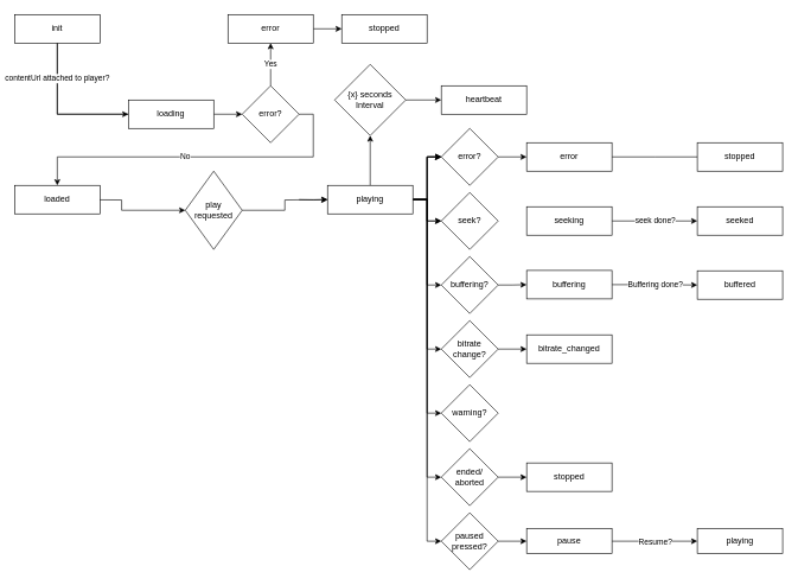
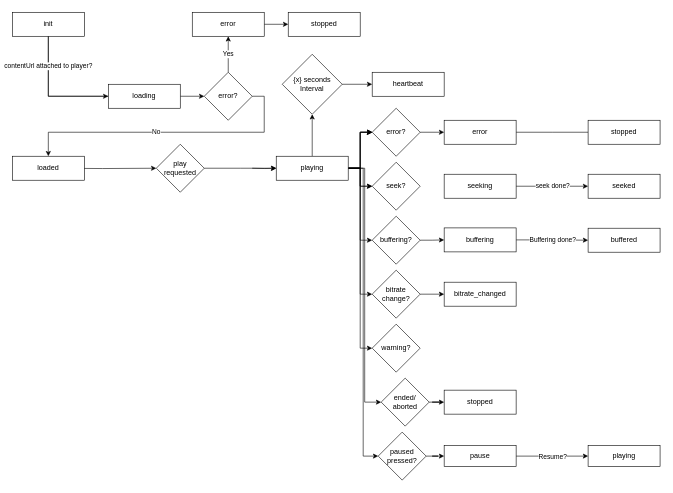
  <mxCell id="0" />
  <mxCell id="1" parent="0" />
  <mxCell id="2" value="" style="edgeStyle=orthogonalEdgeStyle;rounded=0;orthogonalLoop=1;jettySize=auto;html=1;" parent="1" source="3" target="6" edge="1"><mxGeometry relative="1" as="geometry"><Array as="points"><mxPoint x="80" y="160" /></Array></mxGeometry></mxCell>
  <mxCell id="3" value="&lt;div&gt;init&lt;/div&gt;" style="rounded=0;whiteSpace=wrap;html=1;" parent="1" vertex="1"><mxGeometry x="20" y="20" width="120" height="40" as="geometry" /></mxCell>
  <mxCell id="4" value="" style="edgeStyle=orthogonalEdgeStyle;rounded=0;orthogonalLoop=1;jettySize=auto;html=1;" parent="1" source="6" target="9" edge="1"><mxGeometry relative="1" as="geometry" /></mxCell>
  <mxCell id="5" value="contentUrl attached to player?" style="edgeStyle=orthogonalEdgeStyle;rounded=0;orthogonalLoop=1;jettySize=auto;html=1;endArrow=none;endFill=0;" parent="1" source="6" target="3" edge="1"><mxGeometry x="0.5" relative="1" as="geometry"><mxPoint as="offset" /></mxGeometry></mxCell>
  <mxCell id="6" value="&lt;div&gt;loading&lt;/div&gt;" style="rounded=0;whiteSpace=wrap;html=1;" parent="1" vertex="1"><mxGeometry x="180" y="140" width="120" height="40" as="geometry" /></mxCell>
  <mxCell id="7" value="Yes" style="edgeStyle=orthogonalEdgeStyle;rounded=0;orthogonalLoop=1;jettySize=auto;html=1;" parent="1" source="9" target="11" edge="1"><mxGeometry relative="1" as="geometry" /></mxCell>
  <mxCell id="8" value="No" style="edgeStyle=orthogonalEdgeStyle;rounded=0;orthogonalLoop=1;jettySize=auto;html=1;" parent="1" source="9" target="14" edge="1"><mxGeometry x="0.083" relative="1" as="geometry"><Array as="points"><mxPoint x="440" y="220" /><mxPoint x="80" y="220" /></Array><mxPoint as="offset" /></mxGeometry></mxCell>
  <mxCell id="9" value="error?" style="rhombus;whiteSpace=wrap;html=1;rounded=0;" parent="1" vertex="1"><mxGeometry x="340" y="120" width="80" height="80" as="geometry" /></mxCell>
  <mxCell id="10" value="" style="edgeStyle=orthogonalEdgeStyle;rounded=0;orthogonalLoop=1;jettySize=auto;html=1;" parent="1" source="11" target="12" edge="1"><mxGeometry relative="1" as="geometry" /></mxCell>
  <mxCell id="11" value="error" style="whiteSpace=wrap;html=1;rounded=0;" parent="1" vertex="1"><mxGeometry x="320" y="20" width="120" height="40" as="geometry" /></mxCell>
  <mxCell id="12" value="&lt;div&gt;stopped&lt;/div&gt;" style="whiteSpace=wrap;html=1;rounded=0;" parent="1" vertex="1"><mxGeometry x="480" y="20" width="120" height="40" as="geometry" /></mxCell>
  <mxCell id="13" value="" style="edgeStyle=orthogonalEdgeStyle;rounded=0;orthogonalLoop=1;jettySize=auto;html=1;" parent="1" target="16" edge="1"><mxGeometry relative="1" as="geometry"><mxPoint x="80" y="280" as="sourcePoint" /></mxGeometry></mxCell>
  <mxCell id="14" value="&lt;div&gt;loaded&lt;/div&gt;" style="whiteSpace=wrap;html=1;rounded=0;" parent="1" vertex="1"><mxGeometry x="20" y="260" width="120" height="40" as="geometry" /></mxCell>
  <mxCell id="15" value="" style="edgeStyle=orthogonalEdgeStyle;rounded=0;orthogonalLoop=1;jettySize=auto;html=1;" parent="1" source="16" edge="1"><mxGeometry relative="1" as="geometry"><mxPoint x="460" y="280" as="targetPoint" /></mxGeometry></mxCell>
- <mxCell id="16" value="play&lt;br&gt;requested" style="rhombus;whiteSpace=wrap;html=1;rounded=0;" parent="1" vertex="1"><mxGeometry x="260" y="240" width="80" height="110" as="geometry" /></mxCell>
+ <mxCell id="16" value="play&lt;br&gt;requested" style="rhombus;whiteSpace=wrap;html=1;rounded=0;" parent="1" vertex="1"><mxGeometry x="260" y="240" width="80" height="80" as="geometry" /></mxCell>
  <mxCell id="17" value="" style="edgeStyle=orthogonalEdgeStyle;rounded=0;orthogonalLoop=1;jettySize=auto;html=1;" parent="1" target="30" edge="1"><mxGeometry relative="1" as="geometry"><mxPoint x="420" y="280" as="sourcePoint" /></mxGeometry></mxCell>
  <mxCell id="18" value="" style="edgeStyle=orthogonalEdgeStyle;rounded=0;orthogonalLoop=1;jettySize=auto;html=1;" parent="1" source="30" target="32" edge="1"><mxGeometry relative="1" as="geometry" /></mxCell>
  <mxCell id="19" value="" style="edgeStyle=orthogonalEdgeStyle;rounded=0;orthogonalLoop=1;jettySize=auto;html=1;" parent="1" source="30" target="35" edge="1"><mxGeometry relative="1" as="geometry" /></mxCell>
  <mxCell id="20" value="" style="edgeStyle=orthogonalEdgeStyle;rounded=0;orthogonalLoop=1;jettySize=auto;html=1;" parent="1" source="30" target="35" edge="1"><mxGeometry relative="1" as="geometry" /></mxCell>
  <mxCell id="21" value="" style="edgeStyle=orthogonalEdgeStyle;rounded=0;orthogonalLoop=1;jettySize=auto;html=1;" parent="1" source="30" target="35" edge="1"><mxGeometry relative="1" as="geometry" /></mxCell>
  <mxCell id="22" value="" style="edgeStyle=orthogonalEdgeStyle;rounded=0;orthogonalLoop=1;jettySize=auto;html=1;" parent="1" source="30" target="35" edge="1"><mxGeometry relative="1" as="geometry" /></mxCell>
  <mxCell id="23" style="edgeStyle=orthogonalEdgeStyle;rounded=0;orthogonalLoop=1;jettySize=auto;html=1;" parent="1" source="30" target="38" edge="1"><mxGeometry relative="1" as="geometry"><mxPoint x="620" y="300" as="targetPoint" /></mxGeometry></mxCell>
  <mxCell id="24" style="edgeStyle=orthogonalEdgeStyle;rounded=0;orthogonalLoop=1;jettySize=auto;html=1;entryX=0;entryY=0.5;entryDx=0;entryDy=0;" parent="1" source="30" target="44" edge="1"><mxGeometry relative="1" as="geometry" /></mxCell>
  <mxCell id="25" style="edgeStyle=orthogonalEdgeStyle;rounded=0;orthogonalLoop=1;jettySize=auto;html=1;entryX=0;entryY=0.5;entryDx=0;entryDy=0;" parent="1" source="30" target="50" edge="1"><mxGeometry relative="1" as="geometry" /></mxCell>
  <mxCell id="26" style="edgeStyle=orthogonalEdgeStyle;rounded=0;orthogonalLoop=1;jettySize=auto;html=1;entryX=0;entryY=0.5;entryDx=0;entryDy=0;" parent="1" source="30" target="52" edge="1"><mxGeometry relative="1" as="geometry" /></mxCell>
  <mxCell id="27" value="" style="edgeStyle=orthogonalEdgeStyle;rounded=0;orthogonalLoop=1;jettySize=auto;html=1;" parent="1" source="30" target="38" edge="1"><mxGeometry relative="1" as="geometry" /></mxCell>
  <mxCell id="28" style="edgeStyle=orthogonalEdgeStyle;rounded=0;orthogonalLoop=1;jettySize=auto;html=1;entryX=0;entryY=0.5;entryDx=0;entryDy=0;" parent="1" source="30" target="55" edge="1"><mxGeometry relative="1" as="geometry" /></mxCell>
  <mxCell id="29" style="edgeStyle=orthogonalEdgeStyle;rounded=0;orthogonalLoop=1;jettySize=auto;html=1;entryX=0;entryY=0.5;entryDx=0;entryDy=0;" parent="1" source="30" target="58" edge="1"><mxGeometry relative="1" as="geometry" /></mxCell>
  <mxCell id="30" value="&lt;div&gt;playing&lt;/div&gt;" style="whiteSpace=wrap;html=1;rounded=0;" parent="1" vertex="1"><mxGeometry x="460" y="260" width="120" height="40" as="geometry" /></mxCell>
  <mxCell id="31" value="" style="edgeStyle=orthogonalEdgeStyle;rounded=0;orthogonalLoop=1;jettySize=auto;html=1;" parent="1" source="32" target="33" edge="1"><mxGeometry relative="1" as="geometry" /></mxCell>
  <mxCell id="32" value="{x} seconds&lt;br&gt;Interval" style="rhombus;whiteSpace=wrap;html=1;rounded=0;" parent="1" vertex="1"><mxGeometry x="470" y="90" width="100" height="100" as="geometry" /></mxCell>
  <mxCell id="33" value="heartbeat" style="whiteSpace=wrap;html=1;rounded=0;" parent="1" vertex="1"><mxGeometry x="620" y="120" width="120" height="40" as="geometry" /></mxCell>
  <mxCell id="34" value="" style="edgeStyle=orthogonalEdgeStyle;rounded=0;orthogonalLoop=1;jettySize=auto;html=1;" parent="1" source="35" target="37" edge="1"><mxGeometry relative="1" as="geometry" /></mxCell>
  <mxCell id="35" value="error?" style="rhombus;whiteSpace=wrap;html=1;rounded=0;" parent="1" vertex="1"><mxGeometry x="620" y="180" width="80" height="80" as="geometry" /></mxCell>
  <mxCell id="36" value="" style="edgeStyle=orthogonalEdgeStyle;rounded=0;orthogonalLoop=1;jettySize=auto;html=1;endArrow=none;endFill=0;entryX=0;entryY=0.5;entryDx=0;entryDy=0;" parent="1" source="37" target="63" edge="1"><mxGeometry relative="1" as="geometry"><Array as="points"><mxPoint x="920" y="220" /><mxPoint x="920" y="220" /></Array><mxPoint x="900" y="130" as="targetPoint" /></mxGeometry></mxCell>
  <mxCell id="37" value="&lt;div&gt;error&lt;/div&gt;" style="whiteSpace=wrap;html=1;rounded=0;" parent="1" vertex="1"><mxGeometry x="740" y="200" width="120" height="40" as="geometry" /></mxCell>
  <mxCell id="38" value="seek?" style="rhombus;whiteSpace=wrap;html=1;" parent="1" vertex="1"><mxGeometry x="620" y="270" width="80" height="80" as="geometry" /></mxCell>
  <mxCell id="39" value="" style="edgeStyle=orthogonalEdgeStyle;rounded=0;orthogonalLoop=1;jettySize=auto;html=1;" parent="1" source="41" target="42" edge="1"><mxGeometry relative="1" as="geometry" /></mxCell>
  <mxCell id="40" value="seek done?" style="edgeLabel;html=1;align=center;verticalAlign=middle;resizable=0;points=[];" parent="39" vertex="1" connectable="0"><mxGeometry y="1" relative="1" as="geometry"><mxPoint as="offset" /></mxGeometry></mxCell>
  <mxCell id="41" value="&lt;div&gt;seeking&lt;/div&gt;" style="whiteSpace=wrap;html=1;" parent="1" vertex="1"><mxGeometry x="740" y="290" width="120" height="40" as="geometry" /></mxCell>
  <mxCell id="42" value="&lt;div&gt;seeked&lt;/div&gt;" style="whiteSpace=wrap;html=1;" parent="1" vertex="1"><mxGeometry x="980" y="290" width="120" height="40" as="geometry" /></mxCell>
  <mxCell id="43" value="" style="edgeStyle=orthogonalEdgeStyle;rounded=0;orthogonalLoop=1;jettySize=auto;html=1;" parent="1" source="44" target="47" edge="1"><mxGeometry relative="1" as="geometry" /></mxCell>
  <mxCell id="44" value="buffering?" style="rhombus;whiteSpace=wrap;html=1;" parent="1" vertex="1"><mxGeometry x="620" y="360" width="80" height="80" as="geometry" /></mxCell>
  <mxCell id="45" value="" style="edgeStyle=orthogonalEdgeStyle;rounded=0;orthogonalLoop=1;jettySize=auto;html=1;" parent="1" source="47" target="48" edge="1"><mxGeometry relative="1" as="geometry" /></mxCell>
  <mxCell id="46" value="Buffering done?" style="edgeLabel;html=1;align=center;verticalAlign=middle;resizable=0;points=[];" parent="45" vertex="1" connectable="0"><mxGeometry x="0.004" y="-2" relative="1" as="geometry"><mxPoint x="2" as="offset" /></mxGeometry></mxCell>
  <mxCell id="47" value="&lt;div&gt;buffering&lt;/div&gt;" style="whiteSpace=wrap;html=1;" parent="1" vertex="1"><mxGeometry x="740" y="379.5" width="120" height="40" as="geometry" /></mxCell>
  <mxCell id="48" value="&lt;div&gt;buffered&lt;/div&gt;" style="whiteSpace=wrap;html=1;" parent="1" vertex="1"><mxGeometry x="980" y="380" width="120" height="40" as="geometry" /></mxCell>
  <mxCell id="49" value="" style="edgeStyle=orthogonalEdgeStyle;rounded=0;orthogonalLoop=1;jettySize=auto;html=1;" parent="1" source="50" target="51" edge="1"><mxGeometry relative="1" as="geometry" /></mxCell>
  <mxCell id="50" value="bitrate&lt;br&gt;change?" style="rhombus;whiteSpace=wrap;html=1;" parent="1" vertex="1"><mxGeometry x="620" y="450" width="80" height="80" as="geometry" /></mxCell>
  <mxCell id="51" value="bitrate_changed" style="whiteSpace=wrap;html=1;" parent="1" vertex="1"><mxGeometry x="740" y="470" width="120" height="40" as="geometry" /></mxCell>
  <mxCell id="52" value="warning?" style="rhombus;whiteSpace=wrap;html=1;" parent="1" vertex="1"><mxGeometry x="620" y="540" width="80" height="80" as="geometry" /></mxCell>
  <mxCell id="53" style="edgeStyle=orthogonalEdgeStyle;rounded=0;orthogonalLoop=1;jettySize=auto;html=1;exitX=0.5;exitY=1;exitDx=0;exitDy=0;" parent="1" source="47" target="47" edge="1"><mxGeometry relative="1" as="geometry" /></mxCell>
  <mxCell id="54" value="" style="edgeStyle=orthogonalEdgeStyle;rounded=0;orthogonalLoop=1;jettySize=auto;html=1;" parent="1" source="55" target="56" edge="1"><mxGeometry relative="1" as="geometry" /></mxCell>
- <mxCell id="55" value="ended/&lt;br&gt;aborted" style="rhombus;whiteSpace=wrap;html=1;" parent="1" vertex="1"><mxGeometry x="620" y="630" width="80" height="80" as="geometry" /></mxCell>
+ <mxCell id="55" value="ended/&lt;br&gt;aborted" style="rhombus;whiteSpace=wrap;html=1;" parent="1" vertex="1"><mxGeometry x="635" y="630" width="80" height="80" as="geometry" /></mxCell>
  <mxCell id="56" value="stopped" style="whiteSpace=wrap;html=1;" parent="1" vertex="1"><mxGeometry x="740" y="650" width="120" height="40" as="geometry" /></mxCell>
  <mxCell id="57" value="" style="edgeStyle=orthogonalEdgeStyle;rounded=0;orthogonalLoop=1;jettySize=auto;html=1;" parent="1" source="58" target="61" edge="1"><mxGeometry relative="1" as="geometry" /></mxCell>
- <mxCell id="58" value="paused pressed?" style="rhombus;whiteSpace=wrap;html=1;" parent="1" vertex="1"><mxGeometry x="620" y="720" width="80" height="80" as="geometry" /></mxCell>
+ <mxCell id="58" value="paused pressed?" style="rhombus;whiteSpace=wrap;html=1;" parent="1" vertex="1"><mxGeometry x="630" y="720" width="80" height="80" as="geometry" /></mxCell>
  <mxCell id="59" value="" style="edgeStyle=orthogonalEdgeStyle;rounded=0;orthogonalLoop=1;jettySize=auto;html=1;" parent="1" source="61" target="62" edge="1"><mxGeometry relative="1" as="geometry" /></mxCell>
  <mxCell id="60" value="Resume?" style="edgeLabel;html=1;align=center;verticalAlign=middle;resizable=0;points=[];" vertex="1" connectable="0" parent="59"><mxGeometry x="-0.233" y="1" relative="1" as="geometry"><mxPoint x="14" y="1" as="offset" /></mxGeometry></mxCell>
  <mxCell id="61" value="pause" style="whiteSpace=wrap;html=1;" parent="1" vertex="1"><mxGeometry x="740" y="742.5" width="120" height="35" as="geometry" /></mxCell>
  <mxCell id="62" value="&lt;div&gt;playing&lt;/div&gt;" style="whiteSpace=wrap;html=1;" parent="1" vertex="1"><mxGeometry x="980" y="742.5" width="120" height="35" as="geometry" /></mxCell>
  <mxCell id="63" value="stopped" style="whiteSpace=wrap;html=1;rounded=0;" parent="1" vertex="1"><mxGeometry x="980" y="200" width="120" height="40" as="geometry" /></mxCell>
